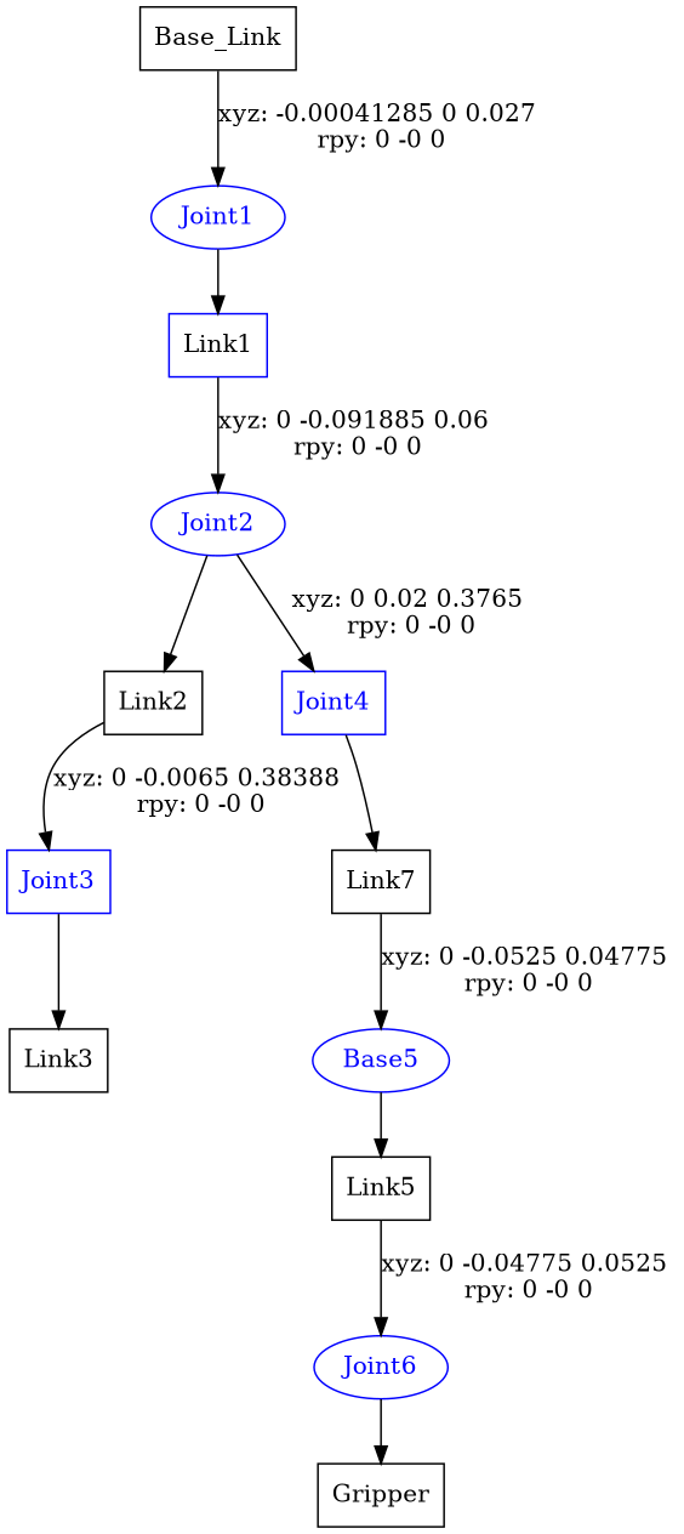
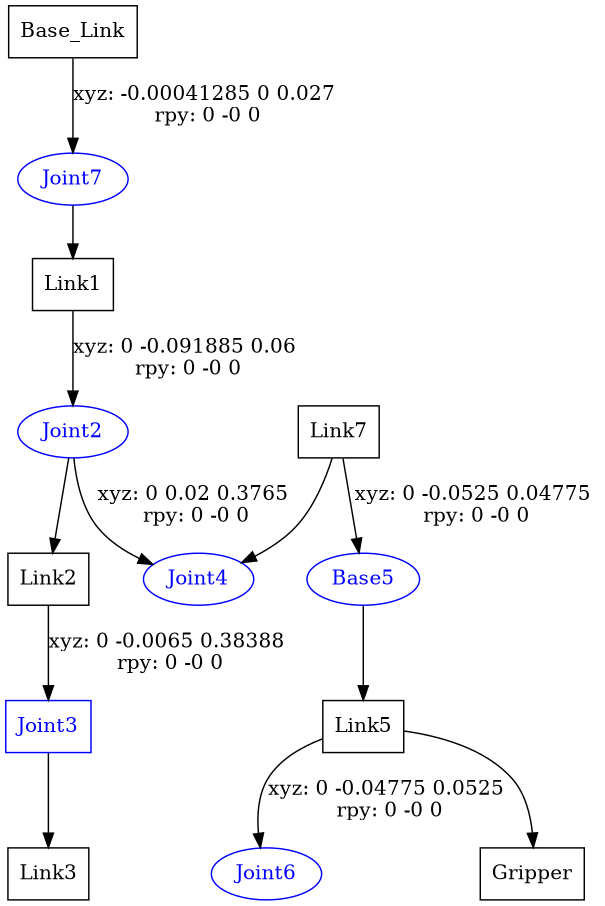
  digraph {
    node [shape=box]
    n1 [label=Base_Link]
-   Joint1 [color=blue fontcolor=blue shape=ellipse]
-   n3 [label=Link1 color=blue]
+   Joint1 [color=blue fontcolor=blue shape=ellipse label=Joint7]
+   n3 [label=Link1]
    Joint2 [color=blue fontcolor=blue shape=ellipse]
    n5 [label=Link2]
-   Joint4 [color=blue fontcolor=blue]
+   Joint4 [color=blue fontcolor=blue shape=ellipse]
    Joint3 [color=blue fontcolor=blue]
    n8 [label=Link3]
    n9 [label=Link7]
    n10 [color=blue fontcolor=blue label=Base5 shape=ellipse]
    n11 [label=Link5]
    Joint6 [color=blue fontcolor=blue shape=ellipse]
    n13 [label=Gripper]
    n1 -> Joint1 [label="xyz: -0.00041285 0 0.027 \nrpy: 0 -0 0"]
    Joint1 -> n3
    n3 -> Joint2 [label="xyz: 0 -0.091885 0.06 \nrpy: 0 -0 0"]
    Joint2 -> n5
    Joint2 -> Joint4 [label="xyz: 0 0.02 0.3765 \nrpy: 0 -0 0"]
    n5 -> Joint3 [label="xyz: 0 -0.0065 0.38388 \nrpy: 0 -0 0"]
-   Joint4 -> n9
+   n9 -> Joint4
    Joint3 -> n8
    n9 -> n10 [label="xyz: 0 -0.0525 0.04775 \nrpy: 0 -0 0"]
    n10 -> n11
    n11 -> Joint6 [label="xyz: 0 -0.04775 0.0525 \nrpy: 0 -0 0"]
-   Joint6 -> n13
+   n11 -> n13
  }
